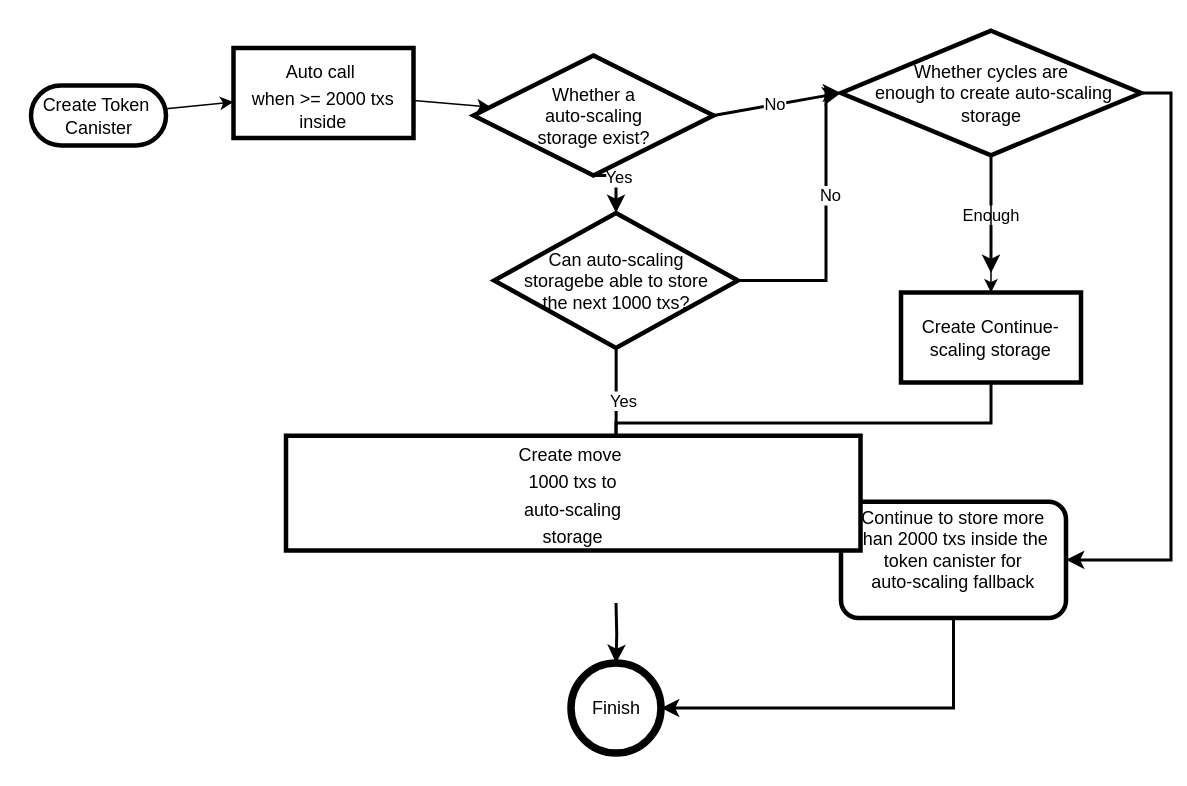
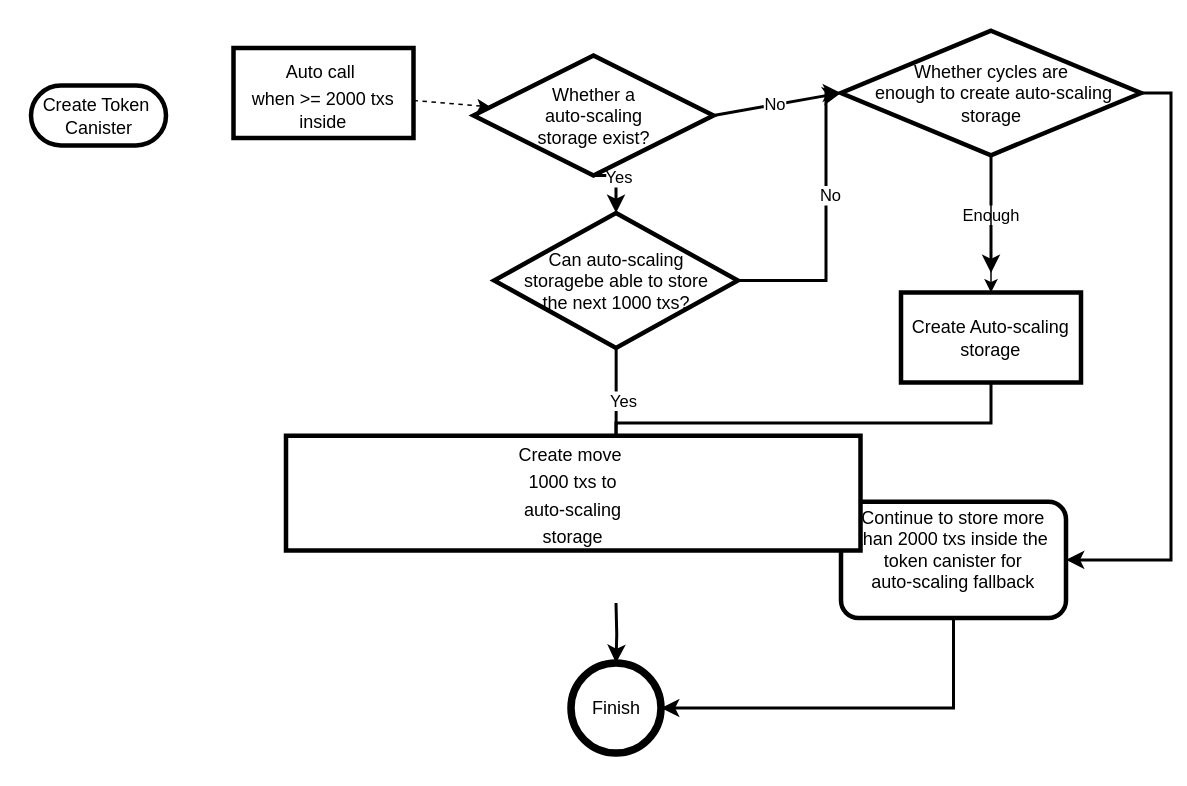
  <mxCell id="0" />
  <mxCell id="1" parent="0" />
  <mxCell id="2" value="" style="edgeStyle=orthogonalEdgeStyle;rounded=0;orthogonalLoop=1;jettySize=auto;html=1;strokeWidth=2;" parent="1" target="21" edge="1"><mxGeometry relative="1" as="geometry"><mxPoint x="410" y="401.5" as="sourcePoint" /></mxGeometry></mxCell>
  <mxCell id="3" value="" style="edgeStyle=orthogonalEdgeStyle;rounded=0;orthogonalLoop=1;jettySize=auto;html=1;strokeWidth=2;exitX=0.5;exitY=1;exitDx=0;exitDy=0;" parent="1" edge="1"><mxGeometry relative="1" as="geometry"><mxPoint x="410" y="311.5" as="targetPoint" /><Array as="points"><mxPoint x="660" y="281.5" /><mxPoint x="410" y="281.5" /></Array><mxPoint x="660" y="241.5" as="sourcePoint" /></mxGeometry></mxCell>
  <mxCell id="4" value="" style="edgeStyle=none;noEdgeStyle=1;strokeWidth=2;fillColor=none;entryX=0;entryY=0.5;entryDx=0;entryDy=0;exitX=1;exitY=0.5;exitDx=0;exitDy=0;startArrow=none;" parent="1" source="13" target="10" edge="1"><mxGeometry width="100" height="100" relative="1" as="geometry"><mxPoint x="320" y="211.5" as="sourcePoint" /><mxPoint x="251" y="167.5" as="targetPoint" /></mxGeometry></mxCell>
  <mxCell id="5" value="No" style="edgeLabel;html=1;align=center;verticalAlign=middle;resizable=0;points=[];" parent="4" vertex="1" connectable="0"><mxGeometry x="-0.057" y="1" relative="1" as="geometry"><mxPoint as="offset" /></mxGeometry></mxCell>
  <mxCell id="6" value="" style="edgeStyle=elbowEdgeStyle;elbow=horizontal;strokeWidth=2;fillColor=none;exitX=0.5;exitY=1;exitDx=0;exitDy=0;" parent="1" source="10" edge="1"><mxGeometry width="100" height="100" relative="1" as="geometry"><mxPoint x="405" y="127.5" as="sourcePoint" /><mxPoint x="660" y="181.5" as="targetPoint" /><Array as="points"><mxPoint x="660" y="141.5" /><mxPoint x="390" y="191.5" /><mxPoint x="405" y="121.5" /></Array></mxGeometry></mxCell>
  <mxCell id="7" value="Enough" style="edgeLabel;html=1;align=center;verticalAlign=middle;resizable=0;points=[];" parent="6" vertex="1" connectable="0"><mxGeometry y="-1" relative="1" as="geometry"><mxPoint as="offset" /></mxGeometry></mxCell>
  <mxCell id="8" style="edgeStyle=orthogonalEdgeStyle;rounded=0;orthogonalLoop=1;jettySize=auto;html=1;exitX=1;exitY=0.5;exitDx=0;exitDy=0;entryX=1;entryY=0.5;entryDx=0;entryDy=0;strokeWidth=2;" parent="1" source="10" target="23" edge="1"><mxGeometry relative="1" as="geometry" /></mxCell>
  <mxCell id="9" value="" style="edgeStyle=none;rounded=0;html=1;" edge="1" parent="1" source="10" target="26"><mxGeometry relative="1" as="geometry" /></mxCell>
  <mxCell id="10" value="Whether cycles are&lt;br&gt;&amp;nbsp;enough&amp;nbsp;to create auto-scaling &lt;br&gt;storage" style="shape=rhombus;html=1;dashed=0;whitespace=wrap;perimeter=rhombusPerimeter;strokeWidth=3;" parent="1" vertex="1"><mxGeometry x="560" y="20" width="200" height="83" as="geometry" /></mxCell>
  <mxCell id="11" style="edgeStyle=orthogonalEdgeStyle;rounded=0;orthogonalLoop=1;jettySize=auto;html=1;exitX=0.5;exitY=1;exitDx=0;exitDy=0;entryX=0.5;entryY=0;entryDx=0;entryDy=0;strokeWidth=2;" parent="1" source="13" target="18" edge="1"><mxGeometry relative="1" as="geometry" /></mxCell>
  <mxCell id="12" value="Yes" style="edgeLabel;html=1;align=center;verticalAlign=middle;resizable=0;points=[];" parent="11" vertex="1" connectable="0"><mxGeometry x="-0.2" y="1" relative="1" as="geometry"><mxPoint as="offset" /></mxGeometry></mxCell>
  <mxCell id="13" value="Whether&amp;nbsp;a &lt;br&gt;auto-scaling &lt;br&gt;storage&amp;nbsp;exist?" style="shape=rhombus;html=1;dashed=0;whitespace=wrap;perimeter=rhombusPerimeter;strokeWidth=3;" parent="1" vertex="1"><mxGeometry x="315" y="36.5" width="160" height="80" as="geometry" /></mxCell>
  <mxCell id="14" value="" style="edgeStyle=orthogonalEdgeStyle;rounded=0;orthogonalLoop=1;jettySize=auto;html=1;strokeWidth=2;entryX=0;entryY=0.5;entryDx=0;entryDy=0;exitX=1;exitY=0.5;exitDx=0;exitDy=0;" parent="1" source="18" target="10" edge="1"><mxGeometry relative="1" as="geometry"><mxPoint x="560" y="71.5" as="targetPoint" /><Array as="points"><mxPoint x="550" y="186.5" /><mxPoint x="550" y="61.5" /></Array></mxGeometry></mxCell>
  <mxCell id="15" value="No" style="edgeLabel;html=1;align=center;verticalAlign=middle;resizable=0;points=[];" parent="14" vertex="1" connectable="0"><mxGeometry x="0.2" y="-2" relative="1" as="geometry"><mxPoint as="offset" /></mxGeometry></mxCell>
  <mxCell id="16" value="" style="edgeStyle=orthogonalEdgeStyle;rounded=0;orthogonalLoop=1;jettySize=auto;html=1;strokeWidth=2;" parent="1" source="18" edge="1"><mxGeometry relative="1" as="geometry"><mxPoint x="410" y="311.5" as="targetPoint" /></mxGeometry></mxCell>
  <mxCell id="17" value="Yes" style="edgeLabel;html=1;align=center;verticalAlign=middle;resizable=0;points=[];" parent="16" vertex="1" connectable="0"><mxGeometry x="-0.125" y="4" relative="1" as="geometry"><mxPoint as="offset" /></mxGeometry></mxCell>
  <mxCell id="18" value="Can auto-scaling &lt;br&gt;storagebe able to store &lt;br&gt;the next 1000 txs?" style="shape=rhombus;html=1;dashed=0;whitespace=wrap;perimeter=rhombusPerimeter;strokeWidth=3;" parent="1" vertex="1"><mxGeometry x="328.75" y="141.5" width="162.5" height="90" as="geometry" /></mxCell>
- <mxCell id="19" value="" style="edgeStyle=none;rounded=0;html=1;" edge="1" parent="1" source="20" target="25"><mxGeometry relative="1" as="geometry" /></mxCell>
  <mxCell id="20" value="&lt;span style=&quot;&quot;&gt;Create Token&amp;nbsp;&lt;/span&gt;&lt;br style=&quot;padding: 0px; margin: 0px;&quot;&gt;&lt;span style=&quot;&quot;&gt;Canister&lt;/span&gt;" style="html=1;dashed=0;whitespace=wrap;shape=mxgraph.dfd.start;strokeWidth=3;fontStyle=0" parent="1" vertex="1"><mxGeometry x="20" y="56.5" width="90" height="40" as="geometry" /></mxCell>
  <mxCell id="21" value="Finish" style="shape=ellipse;html=1;dashed=0;whitespace=wrap;aspect=fixed;strokeWidth=5;perimeter=ellipsePerimeter;fontStyle=0" parent="1" vertex="1"><mxGeometry x="380" y="441.5" width="60" height="60" as="geometry" /></mxCell>
  <mxCell id="22" value="" style="edgeStyle=orthogonalEdgeStyle;rounded=0;orthogonalLoop=1;jettySize=auto;html=1;strokeWidth=2;entryX=1;entryY=0.5;entryDx=0;entryDy=0;exitX=0.5;exitY=1;exitDx=0;exitDy=0;" parent="1" source="23" target="21" edge="1"><mxGeometry relative="1" as="geometry"><mxPoint x="635" y="500.25" as="targetPoint" /></mxGeometry></mxCell>
  <mxCell id="23" value="&lt;p style=&quot;font-family: &amp;quot;helvetica&amp;quot; ; margin: 4px 0px 0px&quot;&gt;&lt;/p&gt;&lt;font face=&quot;helvetica&quot;&gt;Continue to store more &lt;br&gt;than 2000 txs inside the &lt;br&gt;token canister for &lt;br&gt;auto-scaling fallback&lt;/font&gt;" style="verticalAlign=middle;align=center;overflow=fill;fontSize=12;fontFamily=Helvetica;html=1;rounded=1;fontStyle=0;strokeWidth=3;fillColor=default;" parent="1" vertex="1"><mxGeometry x="560" y="334" width="150" height="77.5" as="geometry" /></mxCell>
- <mxCell id="24" value="" style="edgeStyle=none;rounded=0;html=1;" edge="1" parent="1" source="25" target="13"><mxGeometry relative="1" as="geometry" /></mxCell>
+ <mxCell id="24" value="" style="edgeStyle=none;rounded=0;html=1;dashed=1;" edge="1" parent="1" source="25" target="13"><mxGeometry relative="1" as="geometry" /></mxCell>
  <mxCell id="25" value="&lt;p style=&quot;margin: 4px 0px 0px&quot;&gt;Auto call&amp;nbsp;&lt;/p&gt;&lt;p style=&quot;margin: 4px 0px 0px&quot;&gt;when &amp;gt;= 2000 txs inside&lt;br&gt;&lt;/p&gt;" style="whiteSpace=wrap;html=1;dashed=0;strokeWidth=3;fontStyle=0;" vertex="1" parent="1"><mxGeometry x="155" y="31.5" width="120" height="60" as="geometry" /></mxCell>
- <mxCell id="26" value="&lt;span&gt;Create Continue-scaling storage&lt;/span&gt;" style="whiteSpace=wrap;html=1;dashed=0;strokeWidth=3;" vertex="1" parent="1"><mxGeometry x="600" y="194.5" width="120" height="60" as="geometry" /></mxCell>
+ <mxCell id="26" value="&lt;span&gt;Create Auto-scaling storage&lt;/span&gt;" style="whiteSpace=wrap;html=1;dashed=0;strokeWidth=3;" vertex="1" parent="1"><mxGeometry x="600" y="194.5" width="120" height="60" as="geometry" /></mxCell>
  <mxCell id="27" value="&lt;p style=&quot;margin: 4px 0px 0px&quot;&gt;Create move&amp;nbsp;&lt;/p&gt;&lt;p style=&quot;margin: 4px 0px 0px&quot;&gt;1000 txs to&lt;/p&gt;&lt;p style=&quot;margin: 4px 0px 0px&quot;&gt;auto-scaling&lt;/p&gt;&lt;p style=&quot;margin: 4px 0px 0px&quot;&gt;storage&lt;/p&gt;" style="whiteSpace=wrap;html=1;dashed=0;strokeWidth=3;" vertex="1" parent="1"><mxGeometry x="190" y="290" width="383" height="76.5" as="geometry" /></mxCell>
